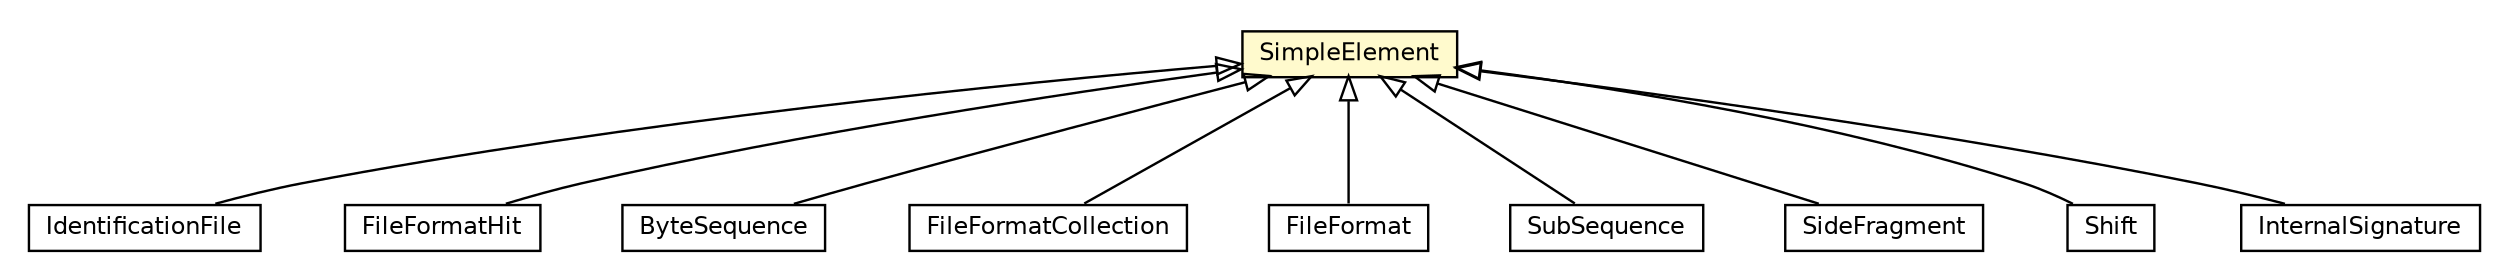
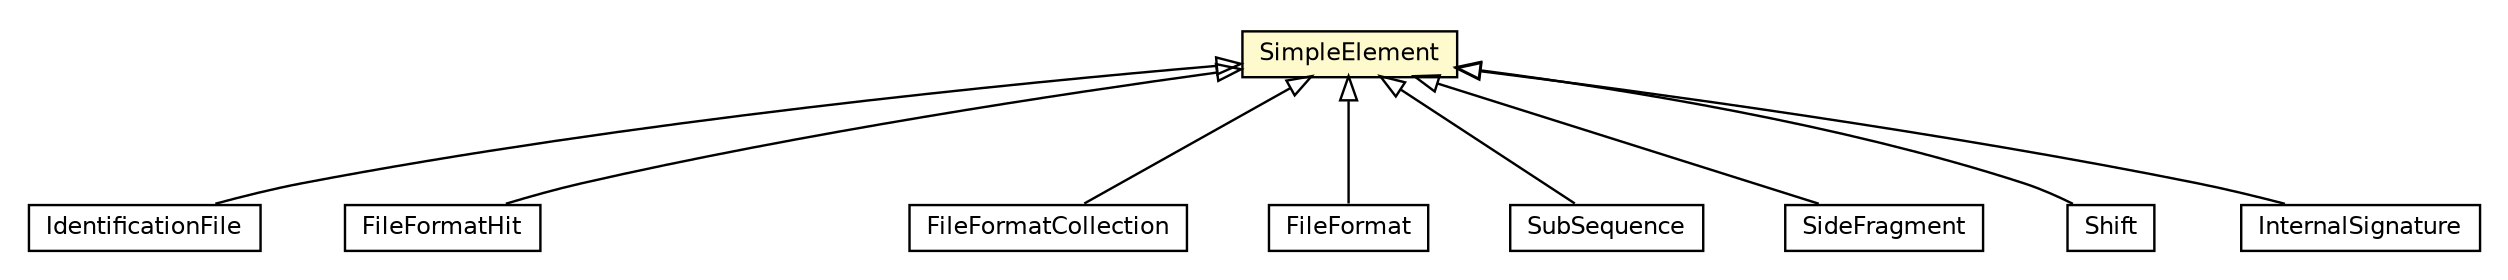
  digraph {
    nodesep=0.25
    ranksep=0.5
    node [fontcolor=black fontname=Helvetica fontsize=10.0 shape=plaintext]
    edge [arrowtail=empty dir=back fontname=Helvetica fontsize=10 headport=p labelfontname=Helvetica labelfontsize=10 tailport=p]
    n1 [label=<<table title="uk.gov.nationalarchives.droid.binFileReader.IdentificationFile" border="0" cellborder="1" cellspacing="0" cellpadding="2" port="p" href="../binFileReader/IdentificationFile.html"> 		<tr><td><table border="0" cellspacing="0" cellpadding="1"> <tr><td align="center" balign="center"> IdentificationFile </td></tr> 		</table></td></tr> 		</table>>]
    n2 [label=<<table title="uk.gov.nationalarchives.droid.base.SimpleElement" border="0" cellborder="1" cellspacing="0" cellpadding="2" port="p" bgcolor="lemonChiffon" href="./SimpleElement.html"> 		<tr><td><table border="0" cellspacing="0" cellpadding="1"> <tr><td align="center" balign="center"> SimpleElement </td></tr> 		</table></td></tr> 		</table>>]
    n3 [label=<<table title="uk.gov.nationalarchives.droid.base.FileFormatHit" border="0" cellborder="1" cellspacing="0" cellpadding="2" port="p" href="./FileFormatHit.html"> 		<tr><td><table border="0" cellspacing="0" cellpadding="1"> <tr><td align="center" balign="center"> FileFormatHit </td></tr> 		</table></td></tr> 		</table>>]
-   n4 [label=<<table title="uk.gov.nationalarchives.droid.signatureFile.ByteSequence" border="0" cellborder="1" cellspacing="0" cellpadding="2" port="p" href="../signatureFile/ByteSequence.html"> 		<tr><td><table border="0" cellspacing="0" cellpadding="1"> <tr><td align="center" balign="center"> ByteSequence </td></tr> 		</table></td></tr> 		</table>>]
    n5 [label=<<table title="uk.gov.nationalarchives.droid.signatureFile.FileFormatCollection" border="0" cellborder="1" cellspacing="0" cellpadding="2" port="p" href="../signatureFile/FileFormatCollection.html"> 		<tr><td><table border="0" cellspacing="0" cellpadding="1"> <tr><td align="center" balign="center"> FileFormatCollection </td></tr> 		</table></td></tr> 		</table>>]
    n6 [label=<<table title="uk.gov.nationalarchives.droid.signatureFile.FileFormat" border="0" cellborder="1" cellspacing="0" cellpadding="2" port="p" href="../signatureFile/FileFormat.html"> 		<tr><td><table border="0" cellspacing="0" cellpadding="1"> <tr><td align="center" balign="center"> FileFormat </td></tr> 		</table></td></tr> 		</table>>]
    n7 [label=<<table title="uk.gov.nationalarchives.droid.signatureFile.SubSequence" border="0" cellborder="1" cellspacing="0" cellpadding="2" port="p" href="../signatureFile/SubSequence.html"> 		<tr><td><table border="0" cellspacing="0" cellpadding="1"> <tr><td align="center" balign="center"> SubSequence </td></tr> 		</table></td></tr> 		</table>>]
    n8 [label=<<table title="uk.gov.nationalarchives.droid.signatureFile.SideFragment" border="0" cellborder="1" cellspacing="0" cellpadding="2" port="p" href="../signatureFile/SideFragment.html"> 		<tr><td><table border="0" cellspacing="0" cellpadding="1"> <tr><td align="center" balign="center"> SideFragment </td></tr> 		</table></td></tr> 		</table>>]
    n9 [label=<<table title="uk.gov.nationalarchives.droid.signatureFile.Shift" border="0" cellborder="1" cellspacing="0" cellpadding="2" port="p" href="../signatureFile/Shift.html"> 		<tr><td><table border="0" cellspacing="0" cellpadding="1"> <tr><td align="center" balign="center"> Shift </td></tr> 		</table></td></tr> 		</table>>]
    n10 [label=<<table title="uk.gov.nationalarchives.droid.signatureFile.InternalSignature" border="0" cellborder="1" cellspacing="0" cellpadding="2" port="p" href="../signatureFile/InternalSignature.html"> 		<tr><td><table border="0" cellspacing="0" cellpadding="1"> <tr><td align="center" balign="center"> InternalSignature </td></tr> 		</table></td></tr> 		</table>>]
    n2 -> n1
    n2 -> n3
-   n2 -> n4
    n2 -> n5
    n2 -> n6
    n2 -> n7
    n2 -> n8
    n2 -> n9
    n2 -> n10
  }
